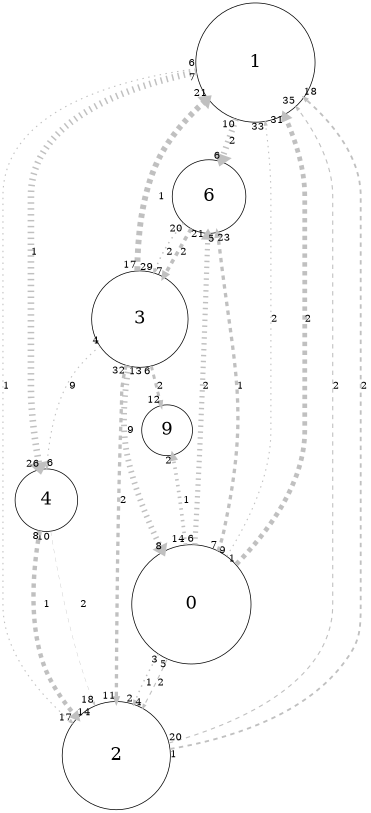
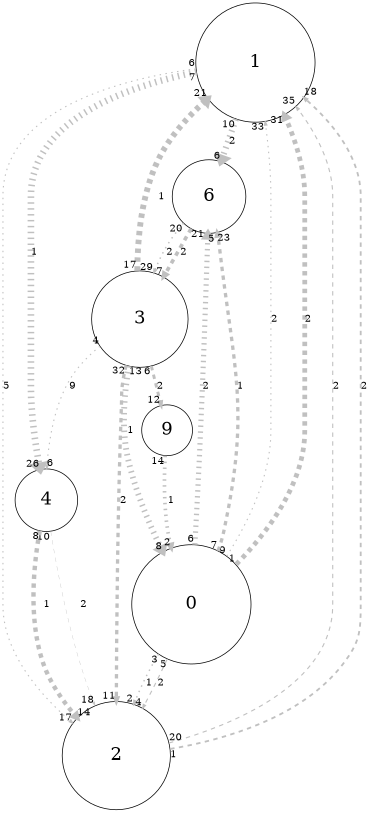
  digraph {
    rankdir=TB
    scale=1
    splines=spline
    node [fontsize=25 shape=circle]
    edge [arrowsize=0.5 capacity=2 color=grey from_pd=5 headlabel=6 penwidth=1.5 pt=18 splines=true style=dashed taillabel=6 to_pd=5]
    n1 [height=2.25 label=1 width=2.25]
    n2 [height=2.0357 label=2 width=2.0357]
    n3 [height=1.1786 label=4 width=1.1786]
    n4 [height=1.3929 label=6 width=1.3929]
    n5 [height=1.8214 label=3 width=1.8214]
    n6 [height=2.25 label=0 width=2.25]
    n7 [height=0.96429 label=9 width=0.96429]
-   n1 -> n2 [capacity=1 headlabel=17 label=1 style=dotted to_pd=16]
+   n1 -> n2 [capacity=1 headlabel=17 label=5 style=dotted to_pd=16]
    n1 -> n3 [capacity=1 from_pd=6 headlabel=26 label=1 penwidth=9.0 pt=3 style=dotted taillabel=7 to_pd=25]
    n1 -> n4 [from_pd=9 label=2 penwidth=8.5 pt=4 style=dotted taillabel=10]
    n2 -> n1 [from_pd=19 headlabel=35 label=2 taillabel=20 to_pd=34]
    n2 -> n1 [from_pd=0 headlabel=18 label=2 penwidth=2.5 pt=16 taillabel=1 to_pd=17]
    n3 -> n2 [from_pd=9 headlabel=18 label=2 penwidth=0.5 pt=20 taillabel=10 to_pd=17]
    n3 -> n2 [capacity=1 from_pd=7 headlabel=14 label=1 penwidth=6.0 pt=9 taillabel=8 to_pd=13]
    n4 -> n5 [from_pd=19 headlabel=29 label=2 penwidth=2.0 pt=17 style=dotted taillabel=20 to_pd=28]
    n4 -> n5 [from_pd=20 headlabel=7 label=2 penwidth=5.0 pt=11 taillabel=21 to_pd=6]
    n5 -> n1 [capacity=1 from_pd=16 headlabel=21 label=1 penwidth=8.0 pt=5 taillabel=17 to_pd=20]
    n5 -> n2 [from_pd=31 headlabel=11 label=2 penwidth=4.5 pt=12 taillabel=32 to_pd=10]
    n5 -> n3 [from_pd=3 label=9 style=dotted taillabel=4]
-   n5 -> n6 [capacity=1 from_pd=12 headlabel=8 label=9 penwidth=8.0 pt=5 style=dotted taillabel=13 to_pd=7]
+   n5 -> n6 [capacity=1 from_pd=12 headlabel=8 label=1 penwidth=8.0 pt=5 style=dotted taillabel=13 to_pd=7]
    n5 -> n7 [headlabel=12 label=2 penwidth=4.0 pt=13 to_pd=11]
    n6 -> n1 [from_pd=8 headlabel=33 label=2 style=dotted taillabel=9 to_pd=32]
    n6 -> n1 [from_pd=0 headlabel=31 label=2 penwidth=6.5 pt=8 taillabel=1 to_pd=30]
    n6 -> n2 [capacity=1 from_pd=2 headlabel=2 label=1 penwidth=2.0 pt=17 style=dotted taillabel=3 to_pd=1]
    n6 -> n2 [from_pd=4 headlabel=4 label=2 taillabel=5 to_pd=3]
    n6 -> n4 [capacity=1 from_pd=6 headlabel=23 label=1 penwidth=4.5 pt=12 taillabel=7 to_pd=22]
    n6 -> n4 [headlabel=5 label=2 penwidth=7.0 pt=7 style=dotted to_pd=4]
-   n6 -> n7 [capacity=1 from_pd=13 headlabel=2 label=1 penwidth=5.0 pt=11 style=dotted taillabel=14 to_pd=1]
+   n7 -> n6 [capacity=1 from_pd=13 headlabel=2 label=1 penwidth=5.0 pt=11 style=dotted taillabel=14 to_pd=1]
  }
